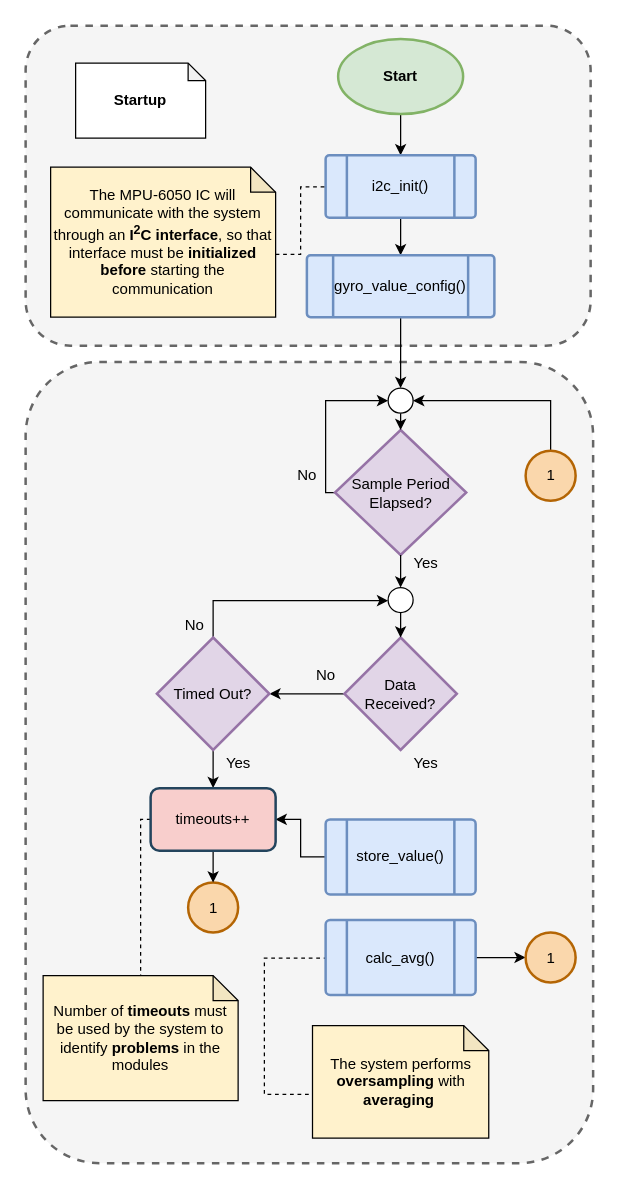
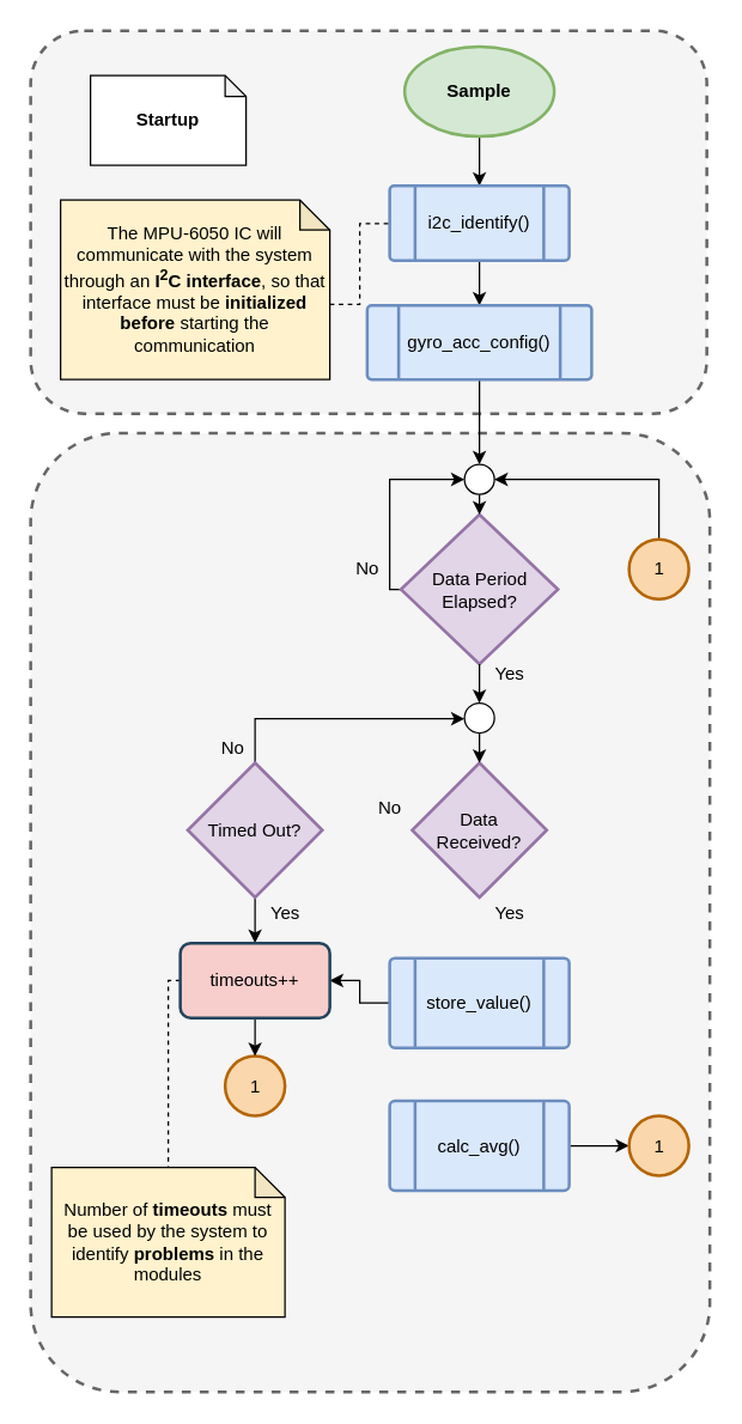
  <mxCell id="0" />
  <mxCell id="1" parent="0" />
  <mxCell id="2" value="" style="rounded=1;whiteSpace=wrap;html=1;dashed=1;fillColor=#f5f5f5;strokeColor=#666666;arcSize=13;strokeWidth=2;fontColor=#333333;" parent="1" vertex="1"><mxGeometry x="20" y="289" width="454" height="641" as="geometry" /></mxCell>
  <mxCell id="3" value="" style="rounded=1;whiteSpace=wrap;html=1;dashed=1;fillColor=#f5f5f5;strokeColor=#666666;arcSize=14;strokeWidth=2;fontColor=#333333;" parent="1" vertex="1"><mxGeometry x="20" y="20" width="452" height="256" as="geometry" /></mxCell>
  <mxCell id="4" style="edgeStyle=orthogonalEdgeStyle;rounded=0;orthogonalLoop=1;jettySize=auto;html=1;exitX=0.5;exitY=1;exitDx=0;exitDy=0;exitPerimeter=0;" parent="1" source="5" edge="1"><mxGeometry relative="1" as="geometry"><mxPoint x="320" y="123.75" as="targetPoint" /></mxGeometry></mxCell>
- <mxCell id="5" value="Start" style="strokeWidth=2;html=1;shape=mxgraph.flowchart.start_1;whiteSpace=wrap;fillColor=#d5e8d4;strokeColor=#82b366;fontStyle=1" parent="1" vertex="1"><mxGeometry x="270" y="30.75" width="100" height="60" as="geometry" /></mxCell>
- <mxCell id="6" style="edgeStyle=orthogonalEdgeStyle;rounded=0;orthogonalLoop=1;jettySize=auto;html=1;exitX=0;exitY=0.5;exitDx=0;exitDy=0;exitPerimeter=0;" parent="1" source="7" target="29" edge="1"><mxGeometry relative="1" as="geometry"><mxPoint x="320" y="470" as="targetPoint" /><Array as="points"><mxPoint x="255" y="555" /><mxPoint x="170" y="555" /></Array></mxGeometry></mxCell>
+ <mxCell id="5" value="Sample" style="strokeWidth=2;html=1;shape=mxgraph.flowchart.start_1;whiteSpace=wrap;fillColor=#d5e8d4;strokeColor=#82b366;fontStyle=1" parent="1" vertex="1"><mxGeometry x="270" y="30.75" width="100" height="60" as="geometry" /></mxCell>
  <mxCell id="7" value="Data&lt;br&gt;Received?" style="strokeWidth=2;html=1;shape=mxgraph.flowchart.decision;whiteSpace=wrap;fillColor=#e1d5e7;strokeColor=#9673a6;" parent="1" vertex="1"><mxGeometry x="275" y="509.5" width="90" height="90" as="geometry" /></mxCell>
  <mxCell id="8" value="Yes&lt;span style=&quot;color: rgba(0 , 0 , 0 , 0) ; font-family: monospace ; font-size: 0px&quot;&gt;%3CmxGraphModel%3E%3Croot%3E%3CmxCell%20id%3D%220%22%2F%3E%3CmxCell%20id%3D%221%22%20parent%3D%220%22%2F%3E%3CmxCell%20id%3D%222%22%20value%3D%22init_SPI()%22%20style%3D%22rounded%3D1%3BwhiteSpace%3Dwrap%3Bhtml%3D1%3BabsoluteArcSize%3D1%3BarcSize%3D14%3BstrokeWidth%3D2%3B%22%20vertex%3D%221%22%20parent%3D%221%22%3E%3CmxGeometry%20x%3D%22320%22%20y%3D%22190%22%20width%3D%22100%22%20height%3D%2250%22%20as%3D%22geometry%22%2F%3E%3C%2FmxCell%3E%3C%2Froot%3E%3C%2FmxGraphModel%3E&lt;/span&gt;" style="text;html=1;align=center;verticalAlign=middle;resizable=0;points=[];;autosize=1;" parent="1" vertex="1"><mxGeometry x="320" y="439.5" width="40" height="20" as="geometry" /></mxCell>
  <mxCell id="9" value="Yes&lt;span style=&quot;color: rgba(0 , 0 , 0 , 0) ; font-family: monospace ; font-size: 0px&quot;&gt;%3CmxGraphModel%3E%3Croot%3E%3CmxCell%20id%3D%220%22%2F%3E%3CmxCell%20id%3D%221%22%20parent%3D%220%22%2F%3E%3CmxCell%20id%3D%222%22%20value%3D%22init_SPI()%22%20style%3D%22rounded%3D1%3BwhiteSpace%3Dwrap%3Bhtml%3D1%3BabsoluteArcSize%3D1%3BarcSize%3D14%3BstrokeWidth%3D2%3B%22%20vertex%3D%221%22%20parent%3D%221%22%3E%3CmxGeometry%20x%3D%22320%22%20y%3D%22190%22%20width%3D%22100%22%20height%3D%2250%22%20as%3D%22geometry%22%2F%3E%3C%2FmxCell%3E%3C%2Froot%3E%3C%2FmxGraphModel%3E&lt;/span&gt;" style="text;html=1;align=center;verticalAlign=middle;resizable=0;points=[];;autosize=1;" parent="1" vertex="1"><mxGeometry x="320" y="599.5" width="40" height="20" as="geometry" /></mxCell>
  <mxCell id="10" style="edgeStyle=orthogonalEdgeStyle;rounded=0;orthogonalLoop=1;jettySize=auto;html=1;exitX=1;exitY=0.5;exitDx=0;exitDy=0;exitPerimeter=0;" parent="1" source="12" target="22" edge="1"><mxGeometry relative="1" as="geometry"><mxPoint x="320" y="333.5" as="targetPoint" /><Array as="points"><mxPoint x="260" y="394" /><mxPoint x="260" y="320" /></Array></mxGeometry></mxCell>
  <mxCell id="11" style="edgeStyle=orthogonalEdgeStyle;rounded=0;orthogonalLoop=1;jettySize=auto;html=1;exitX=0.5;exitY=1;exitDx=0;exitDy=0;exitPerimeter=0;entryX=0.5;entryY=0;entryDx=0;entryDy=0;entryPerimeter=0;" parent="1" source="20" target="7" edge="1"><mxGeometry relative="1" as="geometry" /></mxCell>
- <mxCell id="12" value="Sample Period&lt;br&gt;Elapsed?" style="strokeWidth=2;html=1;shape=mxgraph.flowchart.decision;whiteSpace=wrap;fillColor=#e1d5e7;strokeColor=#9673a6;" parent="1" vertex="1"><mxGeometry x="267.5" y="343.5" width="105" height="100" as="geometry" /></mxCell>
+ <mxCell id="12" value="Data Period&lt;br&gt;Elapsed?" style="strokeWidth=2;html=1;shape=mxgraph.flowchart.decision;whiteSpace=wrap;fillColor=#e1d5e7;strokeColor=#9673a6;" parent="1" vertex="1"><mxGeometry x="267.5" y="343.5" width="105" height="100" as="geometry" /></mxCell>
  <mxCell id="13" value="No" style="text;html=1;align=center;verticalAlign=middle;resizable=0;points=[];;autosize=1;" parent="1" vertex="1"><mxGeometry x="230" y="370" width="30" height="20" as="geometry" /></mxCell>
  <mxCell id="14" style="edgeStyle=orthogonalEdgeStyle;rounded=0;orthogonalLoop=1;jettySize=auto;html=1;exitX=0.5;exitY=1;exitDx=0;exitDy=0;entryX=0.5;entryY=0;entryDx=0;entryDy=0;" parent="1" edge="1"><mxGeometry relative="1" as="geometry"><mxPoint x="320" y="173.75" as="sourcePoint" /><mxPoint x="320" y="203.75" as="targetPoint" /></mxGeometry></mxCell>
  <mxCell id="15" value="Startup&lt;span style=&quot;color: rgba(0 , 0 , 0 , 0) ; font-family: monospace ; font-size: 0px ; white-space: nowrap&quot;&gt;%3CmxGraphModel%3E%3Croot%3E%3CmxCell%20id%3D%220%22%2F%3E%3CmxCell%20id%3D%221%22%20parent%3D%220%22%2F%3E%3CmxCell%20id%3D%222%22%20value%3D%22Gyroscope%20and%20Accelerometer%20Module%20(MPU-6050)%26lt%3Bbr%20style%3D%26quot%3Bwhite-space%3A%20normal%26quot%3B%26gt%3B%26lt%3Bspan%20style%3D%26quot%3Bwhite-space%3A%20normal%26quot%3B%26gt%3Balways%20operates%20as%20a%20Slave%26amp%3Bnbsp%3B%26lt%3B%2Fspan%26gt%3B%22%20style%3D%22shape%3Dnote%3BwhiteSpace%3Dwrap%3Bhtml%3D1%3BbackgroundOutline%3D1%3BdarkOpacity%3D0.05%3Bsize%3D20%3BfillColor%3D%23fff2cc%3BstrokeColor%3D%23000000%3B%22%20vertex%3D%221%22%20parent%3D%221%22%3E%3CmxGeometry%20x%3D%22284%22%20y%3D%22540%22%20width%3D%22141%22%20height%3D%2290%22%20as%3D%22geometry%22%2F%3E%3C%2FmxCell%3E%3C%2Froot%3E%3C%2FmxGraphModel%3E&lt;/span&gt;" style="shape=note;whiteSpace=wrap;html=1;backgroundOutline=1;darkOpacity=0.05;size=14;fontStyle=1;" parent="1" vertex="1"><mxGeometry x="60" y="50" width="104" height="60" as="geometry" /></mxCell>
  <mxCell id="16" style="edgeStyle=orthogonalEdgeStyle;rounded=0;orthogonalLoop=1;jettySize=auto;html=1;exitX=0.5;exitY=1;exitDx=0;exitDy=0;entryX=0.5;entryY=0;entryDx=0;entryDy=0;entryPerimeter=0;" parent="1" source="22" target="12" edge="1"><mxGeometry relative="1" as="geometry"><mxPoint x="319.857" y="289.643" as="sourcePoint" /><Array as="points"><mxPoint x="320" y="340" /><mxPoint x="320" y="340" /></Array></mxGeometry></mxCell>
- <mxCell id="17" style="edgeStyle=orthogonalEdgeStyle;rounded=0;orthogonalLoop=1;jettySize=auto;html=1;dashed=1;endArrow=none;endFill=0;exitX=0;exitY=0;exitDx=141;exitDy=55;exitPerimeter=0;" parent="1" source="18" target="26" edge="1"><mxGeometry relative="1" as="geometry"><Array as="points"><mxPoint x="211" y="766" /></Array></mxGeometry></mxCell>
- <mxCell id="18" value="The system performs &lt;b&gt;oversampling &lt;/b&gt;with &lt;b&gt;averaging&amp;nbsp;&lt;/b&gt;" style="shape=note;html=1;backgroundOutline=1;darkOpacity=0.05;size=20;fillColor=#fff2cc;strokeColor=#000000;whiteSpace=wrap;" parent="1" vertex="1"><mxGeometry x="249.5" y="820" width="141" height="90" as="geometry" /></mxCell>
  <mxCell id="19" value="No" style="text;html=1;align=center;verticalAlign=middle;resizable=0;points=[];;autosize=1;" parent="1" vertex="1"><mxGeometry x="245" y="530" width="30" height="20" as="geometry" /></mxCell>
  <mxCell id="20" value="" style="ellipse;whiteSpace=wrap;html=1;aspect=fixed;" parent="1" vertex="1"><mxGeometry x="310" y="469.5" width="20" height="20" as="geometry" /></mxCell>
  <mxCell id="21" style="edgeStyle=orthogonalEdgeStyle;rounded=0;orthogonalLoop=1;jettySize=auto;html=1;exitX=0.5;exitY=1;exitDx=0;exitDy=0;exitPerimeter=0;entryX=0.5;entryY=0;entryDx=0;entryDy=0;entryPerimeter=0;" parent="1" source="12" target="20" edge="1"><mxGeometry relative="1" as="geometry"><mxPoint x="320" y="453.5" as="sourcePoint" /><mxPoint x="320" y="485.5" as="targetPoint" /></mxGeometry></mxCell>
  <mxCell id="22" value="" style="ellipse;whiteSpace=wrap;html=1;aspect=fixed;" parent="1" vertex="1"><mxGeometry x="310" y="310" width="20" height="20" as="geometry" /></mxCell>
  <mxCell id="23" style="edgeStyle=orthogonalEdgeStyle;rounded=0;orthogonalLoop=1;jettySize=auto;html=1;" parent="1" source="24" target="39" edge="1"><mxGeometry relative="1" as="geometry" /></mxCell>
- <mxCell id="24" value="store_value()" style="verticalLabelPosition=middle;verticalAlign=middle;html=1;shape=process;whiteSpace=wrap;rounded=1;size=0.14;arcSize=6;spacing=2;align=center;labelPosition=center;fillColor=#dae8fc;strokeColor=#6c8ebf;strokeWidth=2;" parent="1" vertex="1"><mxGeometry x="260" y="655" width="120" height="60" as="geometry" /></mxCell>
+ <mxCell id="24" value="store_value()" style="verticalLabelPosition=middle;verticalAlign=middle;html=1;shape=process;whiteSpace=wrap;rounded=1;size=0.14;arcSize=6;spacing=2;align=center;labelPosition=center;fillColor=#dae8fc;strokeColor=#6c8ebf;strokeWidth=2;" parent="1" vertex="1"><mxGeometry x="260" y="640" width="120" height="60" as="geometry" /></mxCell>
  <mxCell id="25" style="edgeStyle=orthogonalEdgeStyle;rounded=0;orthogonalLoop=1;jettySize=auto;html=1;entryX=0;entryY=0.5;entryDx=0;entryDy=0;entryPerimeter=0;endArrow=classic;endFill=1;" parent="1" source="26" target="34" edge="1"><mxGeometry relative="1" as="geometry" /></mxCell>
  <mxCell id="26" value="calc_avg()" style="verticalLabelPosition=middle;verticalAlign=middle;html=1;shape=process;whiteSpace=wrap;rounded=1;size=0.14;arcSize=6;spacing=2;align=center;labelPosition=center;fillColor=#dae8fc;strokeColor=#6c8ebf;strokeWidth=2;" parent="1" vertex="1"><mxGeometry x="260" y="735.5" width="120" height="60" as="geometry" /></mxCell>
  <mxCell id="27" style="edgeStyle=orthogonalEdgeStyle;rounded=0;orthogonalLoop=1;jettySize=auto;html=1;endArrow=classic;endFill=1;" parent="1" source="29" target="20" edge="1"><mxGeometry relative="1" as="geometry"><Array as="points"><mxPoint x="170" y="480" /></Array></mxGeometry></mxCell>
  <mxCell id="28" style="edgeStyle=orthogonalEdgeStyle;rounded=0;orthogonalLoop=1;jettySize=auto;html=1;endArrow=classic;endFill=1;entryX=0.5;entryY=0;entryDx=0;entryDy=0;entryPerimeter=0;" parent="1" source="29" edge="1"><mxGeometry relative="1" as="geometry"><mxPoint x="170" y="630" as="targetPoint" /><Array as="points"><mxPoint x="170" y="610" /><mxPoint x="170" y="610" /></Array></mxGeometry></mxCell>
  <mxCell id="29" value="Timed Out?" style="strokeWidth=2;html=1;shape=mxgraph.flowchart.decision;whiteSpace=wrap;fillColor=#e1d5e7;strokeColor=#9673a6;" parent="1" vertex="1"><mxGeometry x="125" y="509.5" width="90" height="90" as="geometry" /></mxCell>
  <mxCell id="30" value="No" style="text;html=1;align=center;verticalAlign=middle;resizable=0;points=[];;autosize=1;" parent="1" vertex="1"><mxGeometry x="140" y="489.5" width="30" height="20" as="geometry" /></mxCell>
  <mxCell id="31" value="Yes&lt;span style=&quot;color: rgba(0 , 0 , 0 , 0) ; font-family: monospace ; font-size: 0px&quot;&gt;%3CmxGraphModel%3E%3Croot%3E%3CmxCell%20id%3D%220%22%2F%3E%3CmxCell%20id%3D%221%22%20parent%3D%220%22%2F%3E%3CmxCell%20id%3D%222%22%20value%3D%22init_SPI()%22%20style%3D%22rounded%3D1%3BwhiteSpace%3Dwrap%3Bhtml%3D1%3BabsoluteArcSize%3D1%3BarcSize%3D14%3BstrokeWidth%3D2%3B%22%20vertex%3D%221%22%20parent%3D%221%22%3E%3CmxGeometry%20x%3D%22320%22%20y%3D%22190%22%20width%3D%22100%22%20height%3D%2250%22%20as%3D%22geometry%22%2F%3E%3C%2FmxCell%3E%3C%2Froot%3E%3C%2FmxGraphModel%3E&lt;/span&gt;" style="text;html=1;align=center;verticalAlign=middle;resizable=0;points=[];;autosize=1;" parent="1" vertex="1"><mxGeometry x="170" y="599.5" width="40" height="20" as="geometry" /></mxCell>
  <mxCell id="32" style="edgeStyle=orthogonalEdgeStyle;rounded=0;orthogonalLoop=1;jettySize=auto;html=1;endArrow=classic;endFill=1;" parent="1" source="33" target="22" edge="1"><mxGeometry relative="1" as="geometry"><Array as="points"><mxPoint x="440" y="320" /></Array></mxGeometry></mxCell>
  <mxCell id="33" value="1" style="verticalLabelPosition=middle;verticalAlign=middle;html=1;shape=mxgraph.flowchart.on-page_reference;strokeWidth=2;align=center;labelPosition=center;fillColor=#fad7ac;strokeColor=#b46504;" parent="1" vertex="1"><mxGeometry x="420" y="360" width="40" height="40" as="geometry" /></mxCell>
  <mxCell id="34" value="1" style="verticalLabelPosition=middle;verticalAlign=middle;html=1;shape=mxgraph.flowchart.on-page_reference;strokeWidth=2;align=center;labelPosition=center;fillColor=#fad7ac;strokeColor=#b46504;" parent="1" vertex="1"><mxGeometry x="420" y="745.5" width="40" height="40" as="geometry" /></mxCell>
  <mxCell id="35" style="edgeStyle=orthogonalEdgeStyle;rounded=0;orthogonalLoop=1;jettySize=auto;html=1;" parent="1" source="40" target="22" edge="1"><mxGeometry relative="1" as="geometry"><mxPoint x="280" y="260" as="sourcePoint" /><mxPoint x="280" y="310" as="targetPoint" /><Array as="points" /></mxGeometry></mxCell>
  <mxCell id="36" value="1" style="verticalLabelPosition=middle;verticalAlign=middle;html=1;shape=mxgraph.flowchart.on-page_reference;strokeWidth=2;align=center;labelPosition=center;fillColor=#fad7ac;strokeColor=#b46504;" parent="1" vertex="1"><mxGeometry x="150" y="705.5" width="40" height="40" as="geometry" /></mxCell>
  <mxCell id="37" style="edgeStyle=orthogonalEdgeStyle;rounded=0;orthogonalLoop=1;jettySize=auto;html=1;endArrow=classic;endFill=1;" parent="1" source="39" target="36" edge="1"><mxGeometry relative="1" as="geometry" /></mxCell>
  <mxCell id="38" style="edgeStyle=orthogonalEdgeStyle;rounded=0;orthogonalLoop=1;jettySize=auto;html=1;endArrow=none;endFill=0;dashed=1;" parent="1" source="39" target="42" edge="1"><mxGeometry relative="1" as="geometry"><Array as="points"><mxPoint x="112" y="655" /></Array></mxGeometry></mxCell>
  <mxCell id="39" value="timeouts++" style="rounded=1;whiteSpace=wrap;html=1;absoluteArcSize=1;arcSize=14;strokeWidth=2;fillColor=#f8cecc;strokeColor=#23445d;" parent="1" vertex="1"><mxGeometry x="120" y="630" width="100" height="50" as="geometry" /></mxCell>
- <mxCell id="40" value="gyro_value_config()" style="verticalLabelPosition=middle;verticalAlign=middle;html=1;shape=process;whiteSpace=wrap;rounded=1;size=0.14;arcSize=6;spacing=2;align=center;labelPosition=center;fillColor=#dae8fc;strokeColor=#6c8ebf;strokeWidth=2;" parent="1" vertex="1"><mxGeometry x="245" y="203.75" width="150" height="49.5" as="geometry" /></mxCell>
- <mxCell id="41" value="i2c_init()" style="verticalLabelPosition=middle;verticalAlign=middle;html=1;shape=process;whiteSpace=wrap;rounded=1;size=0.14;arcSize=6;spacing=2;align=center;labelPosition=center;fillColor=#dae8fc;strokeColor=#6c8ebf;strokeWidth=2;" parent="1" vertex="1"><mxGeometry x="260" y="123.75" width="120" height="50" as="geometry" /></mxCell>
+ <mxCell id="40" value="gyro_acc_config()" style="verticalLabelPosition=middle;verticalAlign=middle;html=1;shape=process;whiteSpace=wrap;rounded=1;size=0.14;arcSize=6;spacing=2;align=center;labelPosition=center;fillColor=#dae8fc;strokeColor=#6c8ebf;strokeWidth=2;" parent="1" vertex="1"><mxGeometry x="245" y="203.75" width="150" height="49.5" as="geometry" /></mxCell>
+ <mxCell id="41" value="i2c_identify()" style="verticalLabelPosition=middle;verticalAlign=middle;html=1;shape=process;whiteSpace=wrap;rounded=1;size=0.14;arcSize=6;spacing=2;align=center;labelPosition=center;fillColor=#dae8fc;strokeColor=#6c8ebf;strokeWidth=2;" parent="1" vertex="1"><mxGeometry x="260" y="123.75" width="120" height="50" as="geometry" /></mxCell>
  <mxCell id="42" value="Number of &lt;b&gt;timeouts &lt;/b&gt;must be used by the system to identify &lt;b&gt;problems &lt;/b&gt;in the modules" style="shape=note;html=1;backgroundOutline=1;darkOpacity=0.05;size=20;fillColor=#fff2cc;strokeColor=#000000;whiteSpace=wrap;" parent="1" vertex="1"><mxGeometry x="34" y="780" width="156" height="100" as="geometry" /></mxCell>
  <mxCell id="43" style="edgeStyle=orthogonalEdgeStyle;rounded=0;orthogonalLoop=1;jettySize=auto;html=1;endArrow=none;endFill=0;dashed=1;" parent="1" source="44" target="41" edge="1"><mxGeometry relative="1" as="geometry"><Array as="points"><mxPoint x="240" y="203" /><mxPoint x="240" y="149" /></Array></mxGeometry></mxCell>
  <mxCell id="44" value="The MPU-6050 IC will communicate with the system through an &lt;b&gt;I&lt;sup&gt;2&lt;/sup&gt;C interface&lt;/b&gt;, so that interface must be &lt;b&gt;initialized before&lt;/b&gt; starting the communication" style="shape=note;html=1;backgroundOutline=1;darkOpacity=0.05;size=20;fillColor=#fff2cc;strokeColor=#000000;whiteSpace=wrap;" parent="1" vertex="1"><mxGeometry x="40" y="133.25" width="180" height="120" as="geometry" /></mxCell>
